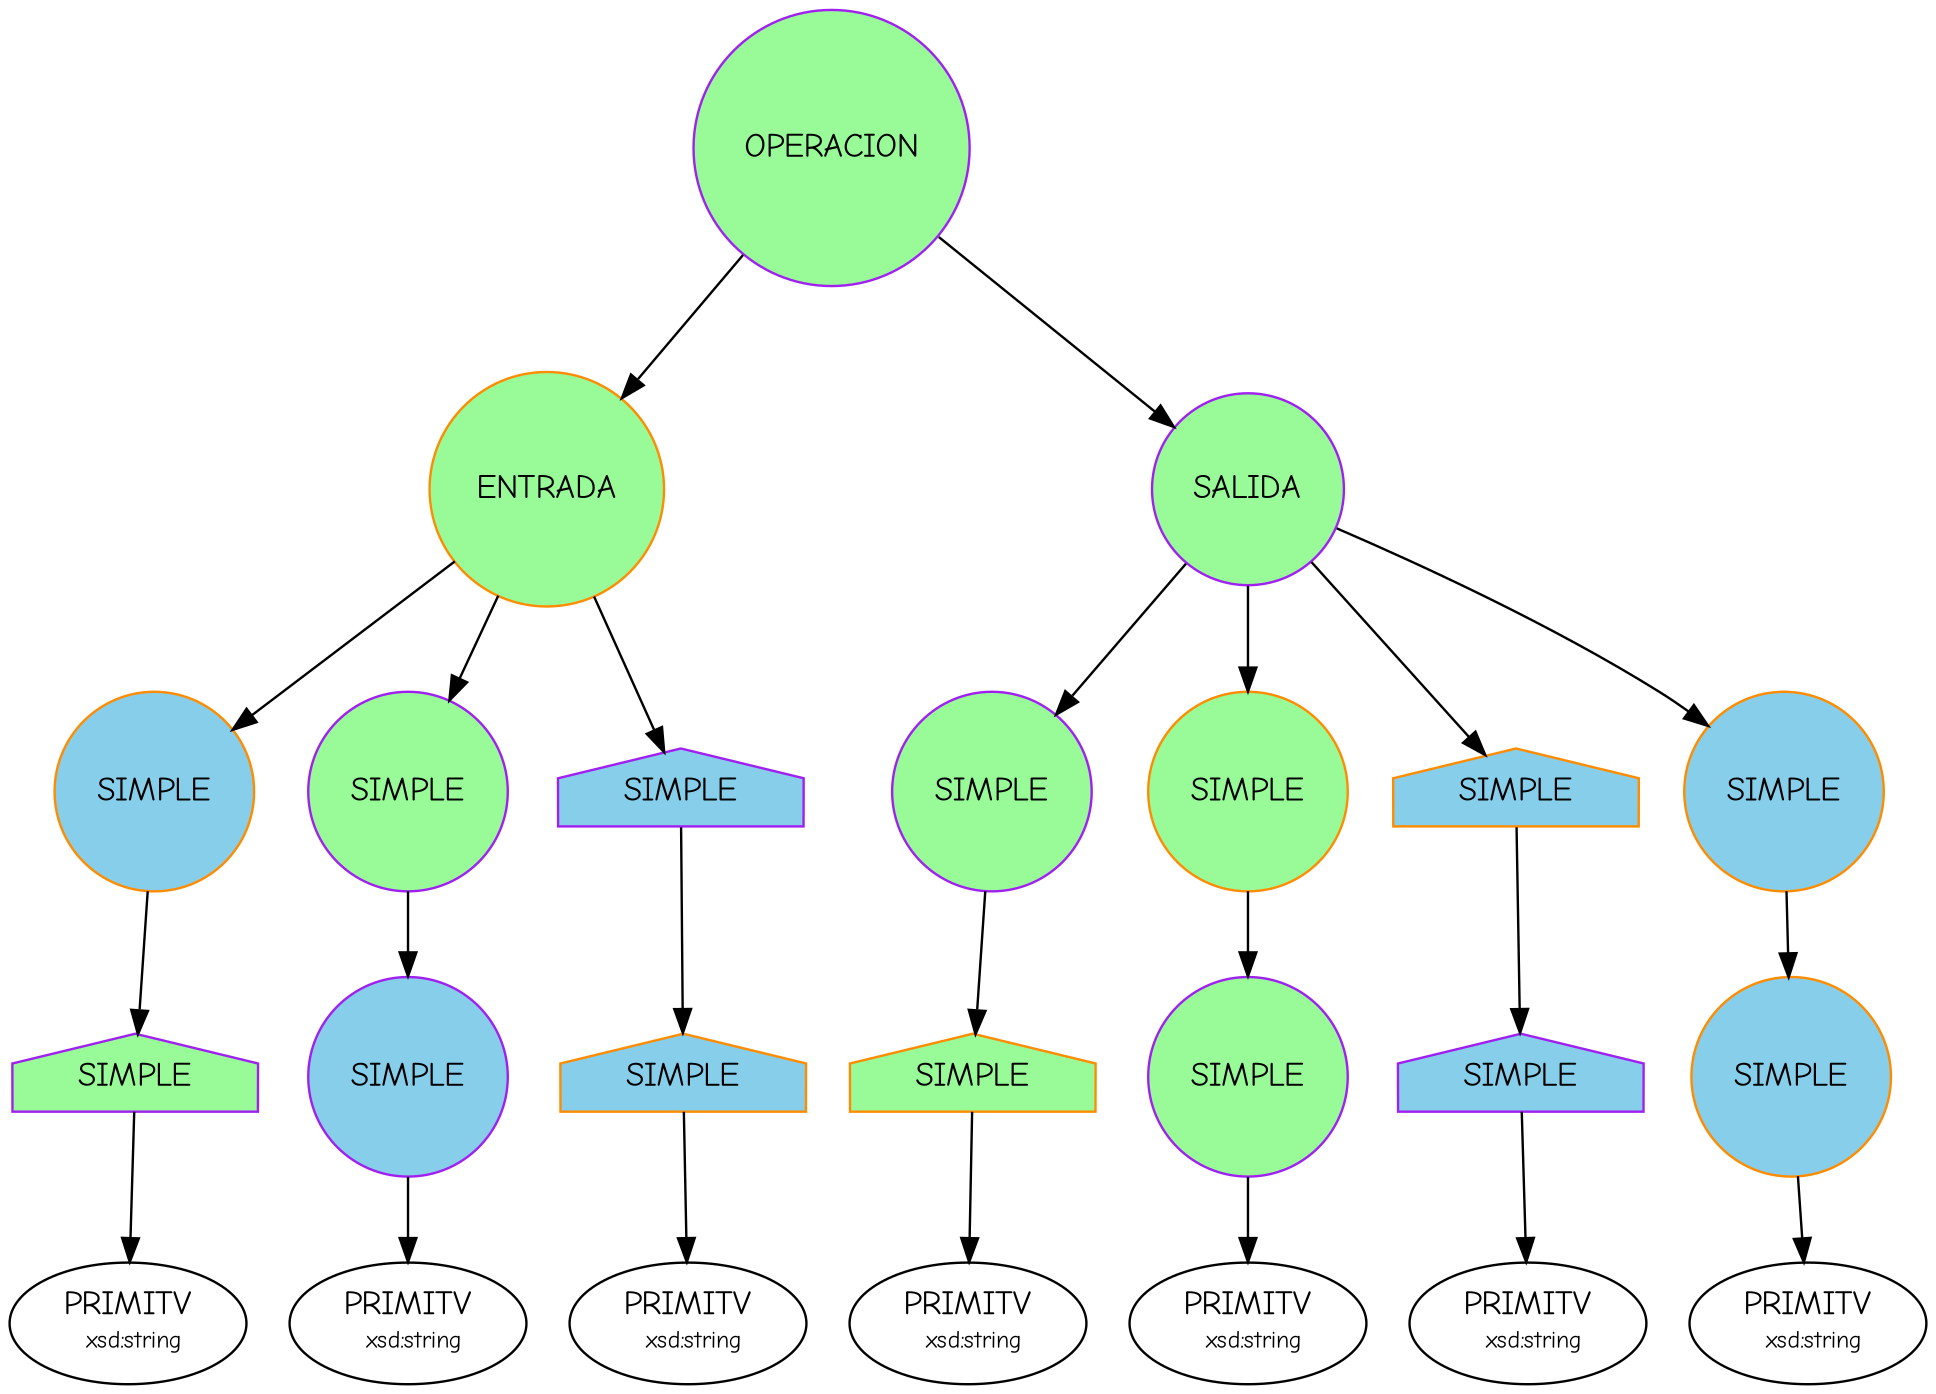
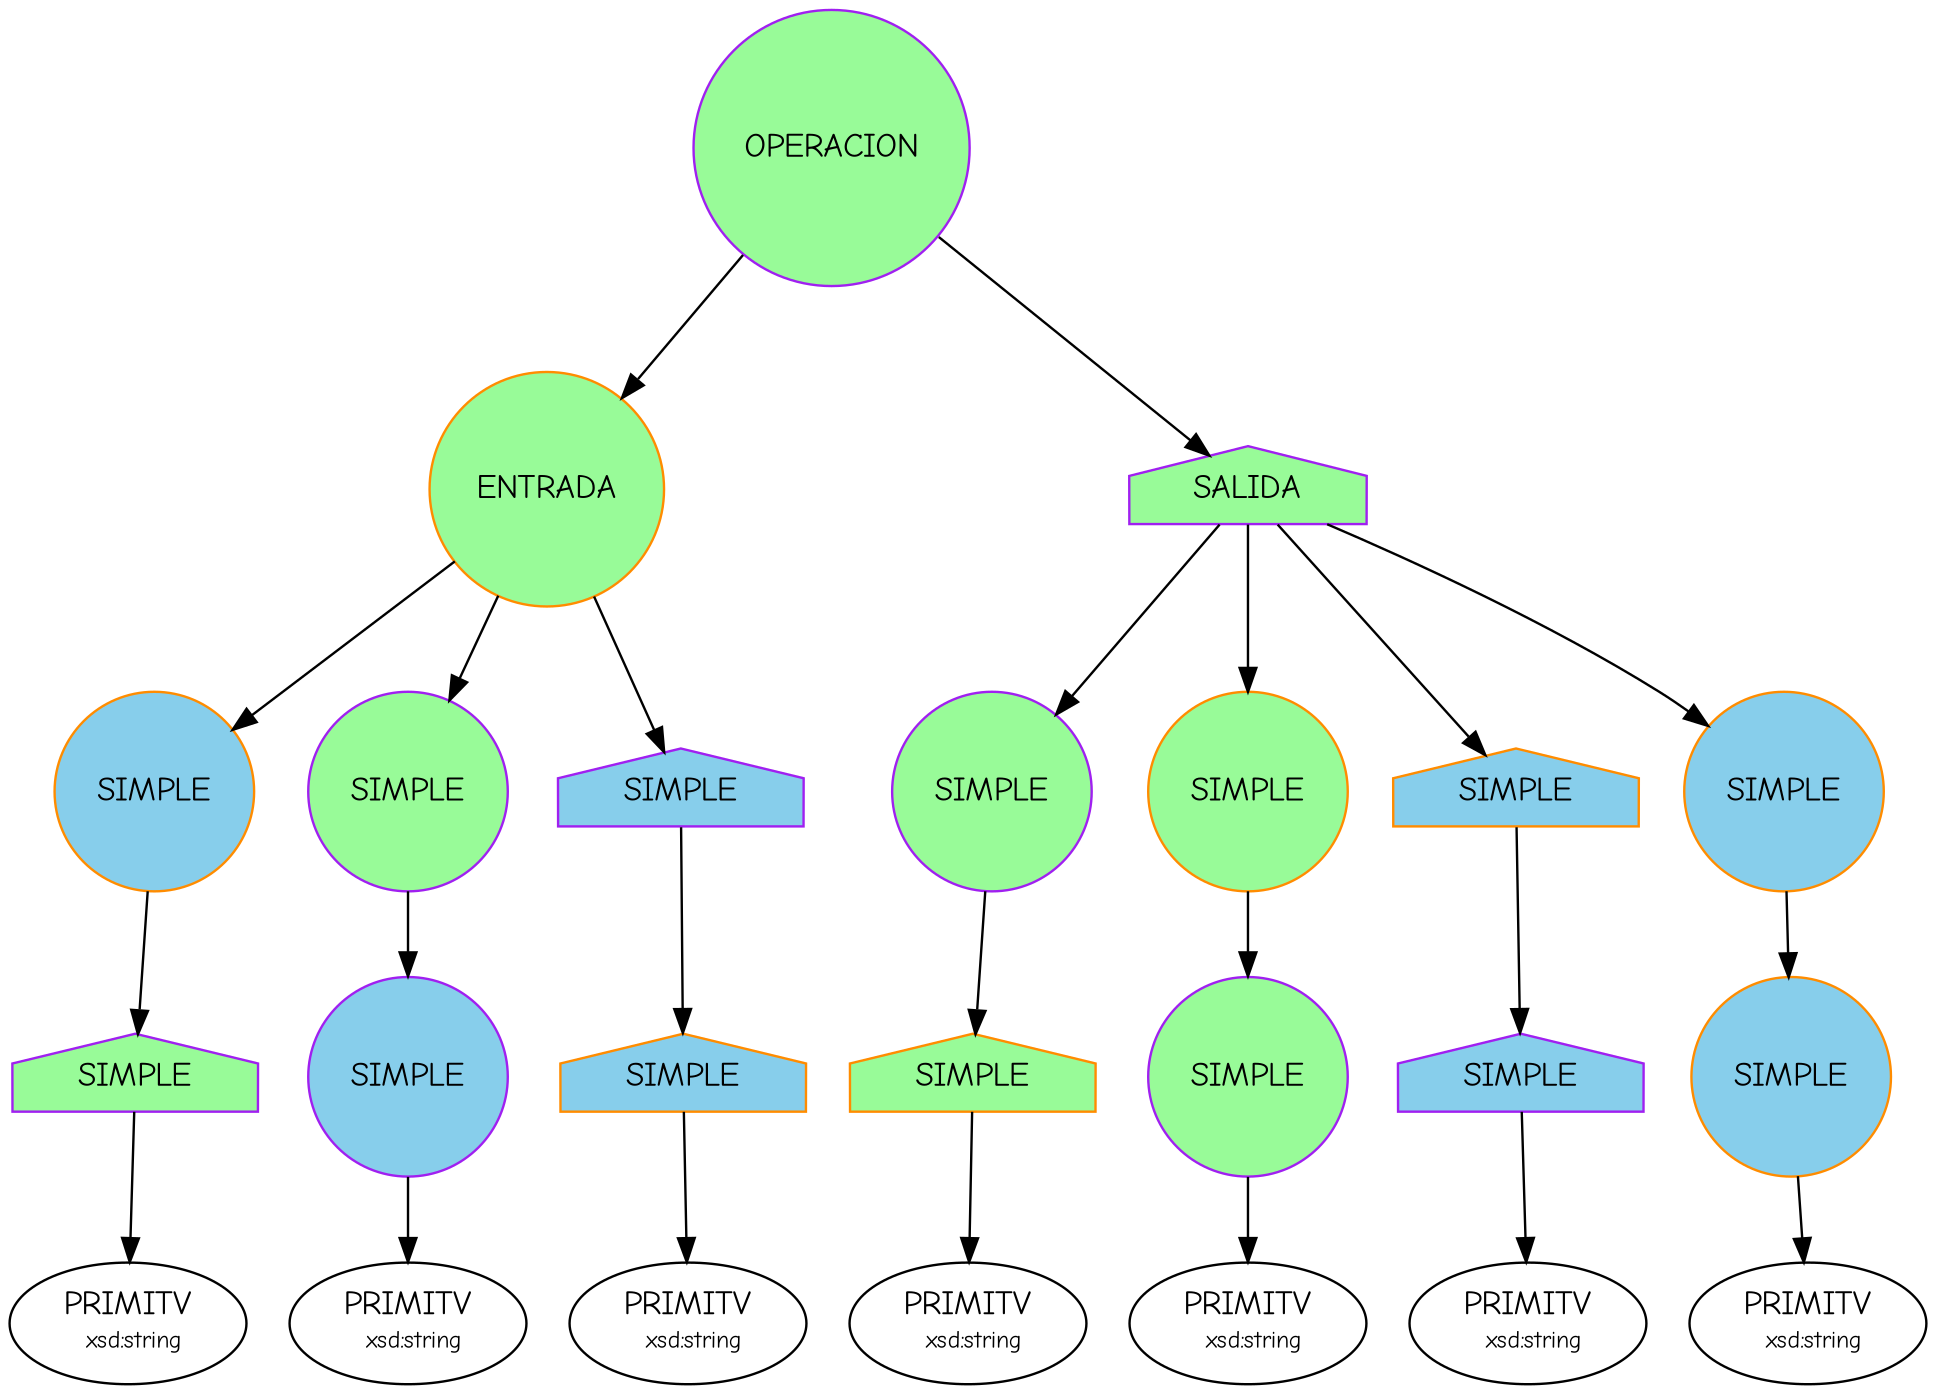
  digraph {
    fontname="Comic Neue"
    node [color=purple fillcolor=palegreen fontname="Comic Neue" shape=circle style=filled]
    edge [fontname="Comic Neue"]
    n1 [label=OPERACION]
    n2 [color=darkorange label=ENTRADA]
-   n3 [label=SALIDA]
+   n3 [label=SALIDA shape=house]
    n4 [color=darkorange fillcolor=skyblue label=SIMPLE]
    n5 [label=SIMPLE]
    n6 [fillcolor=skyblue label=SIMPLE shape=house]
    n7 [label=SIMPLE]
    n8 [color=darkorange label=SIMPLE]
    n9 [color=darkorange fillcolor=skyblue label=SIMPLE shape=house]
    n10 [color=darkorange fillcolor=skyblue label=SIMPLE]
    n11 [label=SIMPLE shape=house]
    n12 [fillcolor=skyblue label=SIMPLE]
    n13 [color=darkorange fillcolor=skyblue label=SIMPLE shape=house]
    n14 [label=<PRIMITV<BR/> <FONT POINT-SIZE="10">xsd:string</FONT>> color="" fillcolor="" shape="" style=""]
    n15 [label=<PRIMITV<BR/> <FONT POINT-SIZE="10">xsd:string</FONT>> color="" fillcolor="" shape="" style=""]
    n16 [label=<PRIMITV<BR/> <FONT POINT-SIZE="10">xsd:string</FONT>> color="" fillcolor="" shape="" style=""]
    n17 [color=darkorange label=SIMPLE shape=house]
    n18 [label=SIMPLE]
    n19 [fillcolor=skyblue label=SIMPLE shape=house]
    n20 [color=darkorange fillcolor=skyblue label=SIMPLE]
    n21 [label=<PRIMITV<BR/> <FONT POINT-SIZE="10">xsd:string</FONT>> color="" fillcolor="" shape="" style=""]
    n22 [label=<PRIMITV<BR/> <FONT POINT-SIZE="10">xsd:string</FONT>> color="" fillcolor="" shape="" style=""]
    n23 [label=<PRIMITV<BR/> <FONT POINT-SIZE="10">xsd:string</FONT>> color="" fillcolor="" shape="" style=""]
    n24 [label=<PRIMITV<BR/> <FONT POINT-SIZE="10">xsd:string</FONT>> color="" fillcolor="" shape="" style=""]
    n1 -> n2
    n1 -> n3
    n2 -> n4
    n2 -> n5
    n2 -> n6
    n3 -> n7
    n3 -> n8
    n3 -> n9
    n3 -> n10
    n4 -> n11
    n5 -> n12
    n6 -> n13
    n7 -> n17
    n8 -> n18
    n9 -> n19
    n10 -> n20
    n11 -> n14
    n12 -> n15
    n13 -> n16
    n17 -> n21
    n18 -> n22
    n19 -> n23
    n20 -> n24
  }
